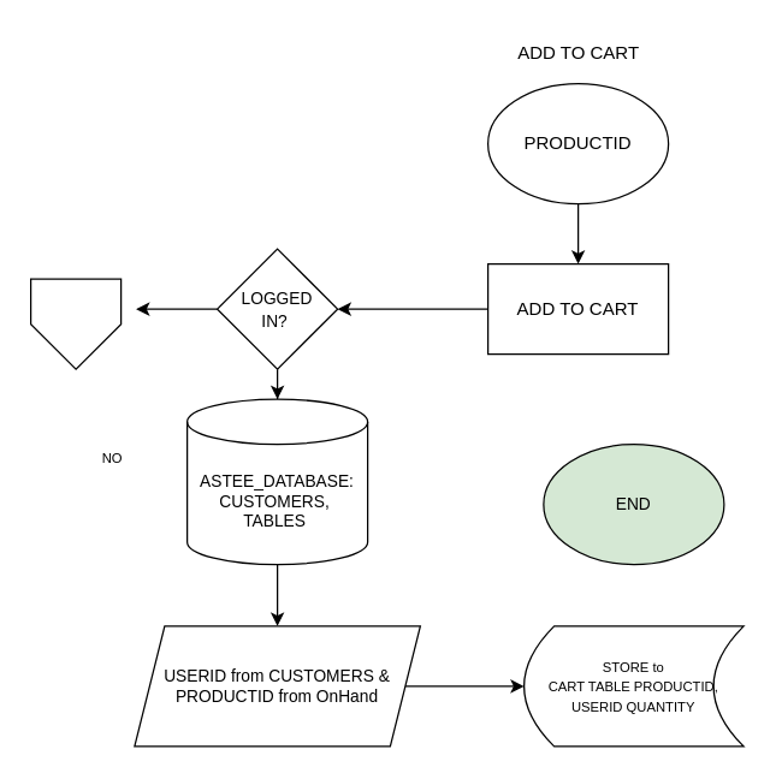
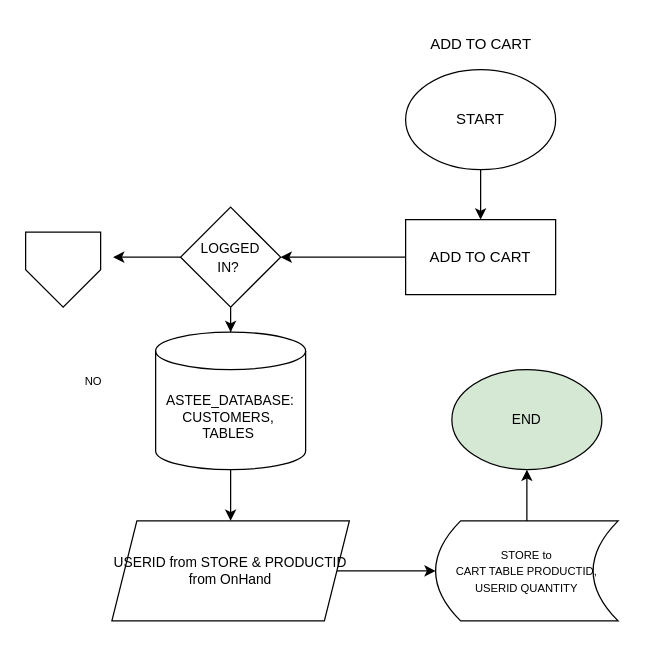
  <mxCell id="0" />
  <mxCell id="1" parent="0" />
  <mxCell id="2" value="" style="edgeStyle=orthogonalEdgeStyle;rounded=0;orthogonalLoop=1;jettySize=auto;html=1;" edge="1" parent="1" source="3" target="6"><mxGeometry relative="1" as="geometry" /></mxCell>
- <mxCell id="3" value="PRODUCTID" style="ellipse;whiteSpace=wrap;html=1;" vertex="1" parent="1"><mxGeometry x="324" y="55" width="120" height="80" as="geometry" /></mxCell>
+ <mxCell id="3" value="START" style="ellipse;whiteSpace=wrap;html=1;" vertex="1" parent="1"><mxGeometry x="324" y="55" width="120" height="80" as="geometry" /></mxCell>
  <mxCell id="4" value="ADD TO CART" style="text;html=1;align=center;verticalAlign=middle;resizable=0;points=[];autosize=1;strokeColor=none;fillColor=none;" vertex="1" parent="1"><mxGeometry x="334" y="20" width="100" height="30" as="geometry" /></mxCell>
  <mxCell id="5" value="" style="edgeStyle=orthogonalEdgeStyle;rounded=0;orthogonalLoop=1;jettySize=auto;html=1;" edge="1" parent="1" source="6" target="9"><mxGeometry relative="1" as="geometry" /></mxCell>
  <mxCell id="6" value="ADD TO CART" style="whiteSpace=wrap;html=1;" vertex="1" parent="1"><mxGeometry x="324" y="175" width="120" height="60" as="geometry" /></mxCell>
  <mxCell id="7" value="" style="edgeStyle=orthogonalEdgeStyle;rounded=0;orthogonalLoop=1;jettySize=auto;html=1;fontSize=11;" edge="1" parent="1" source="9"><mxGeometry relative="1" as="geometry"><mxPoint x="90" y="205" as="targetPoint" /></mxGeometry></mxCell>
  <mxCell id="8" value="" style="edgeStyle=orthogonalEdgeStyle;rounded=0;orthogonalLoop=1;jettySize=auto;html=1;fontSize=11;" edge="1" parent="1" source="9" target="11"><mxGeometry relative="1" as="geometry" /></mxCell>
  <mxCell id="9" value="&lt;font style=&quot;font-size: 11px;&quot;&gt;LOGGED &lt;br&gt;IN?&amp;nbsp;&lt;/font&gt;" style="rhombus;whiteSpace=wrap;html=1;" vertex="1" parent="1"><mxGeometry x="144" y="165" width="80" height="80" as="geometry" /></mxCell>
  <mxCell id="10" value="" style="edgeStyle=orthogonalEdgeStyle;rounded=0;orthogonalLoop=1;jettySize=auto;html=1;fontSize=11;" edge="1" parent="1" source="11" target="13"><mxGeometry relative="1" as="geometry" /></mxCell>
  <mxCell id="11" value="ASTEE_DATABASE: CUSTOMERS,&amp;nbsp; TABLES&amp;nbsp;" style="shape=cylinder3;whiteSpace=wrap;html=1;boundedLbl=1;backgroundOutline=1;size=15;fontSize=11;" vertex="1" parent="1"><mxGeometry x="124" y="265" width="120" height="110" as="geometry" /></mxCell>
  <mxCell id="12" value="" style="edgeStyle=orthogonalEdgeStyle;rounded=0;orthogonalLoop=1;jettySize=auto;html=1;fontSize=11;" edge="1" parent="1" source="13" target="15"><mxGeometry relative="1" as="geometry" /></mxCell>
- <mxCell id="13" value="USERID from CUSTOMERS &amp;amp; PRODUCTID from OnHand" style="shape=parallelogram;perimeter=parallelogramPerimeter;whiteSpace=wrap;html=1;fixedSize=1;fontSize=11;" vertex="1" parent="1"><mxGeometry x="89" y="416" width="190" height="80" as="geometry" /></mxCell>
+ <mxCell id="13" value="USERID from STORE &amp;amp; PRODUCTID from OnHand" style="shape=parallelogram;perimeter=parallelogramPerimeter;whiteSpace=wrap;html=1;fixedSize=1;fontSize=11;" vertex="1" parent="1"><mxGeometry x="89" y="416" width="190" height="80" as="geometry" /></mxCell>
+ <mxCell id="14" value="" style="edgeStyle=orthogonalEdgeStyle;rounded=0;orthogonalLoop=1;jettySize=auto;html=1;fontSize=11;" edge="1" parent="1" source="15" target="16"><mxGeometry relative="1" as="geometry" /></mxCell>
  <mxCell id="15" value="&lt;font style=&quot;font-size: 9px;&quot;&gt;STORE to &lt;br&gt;CART TABLE PRODUCTID, USERID QUANTITY&lt;/font&gt;" style="shape=dataStorage;whiteSpace=wrap;html=1;fixedSize=1;fontSize=11;" vertex="1" parent="1"><mxGeometry x="348" y="416" width="146" height="80" as="geometry" /></mxCell>
  <mxCell id="16" value="END" style="ellipse;whiteSpace=wrap;html=1;fontSize=11;fillColor=#d5e8d4;" vertex="1" parent="1"><mxGeometry x="361" y="295" width="120" height="80" as="geometry" /></mxCell>
  <mxCell id="17" value="NO" style="text;html=1;align=center;verticalAlign=middle;resizable=0;points=[];autosize=1;strokeColor=none;fillColor=none;fontSize=9;" vertex="1" parent="1"><mxGeometry x="54" y="295" width="40" height="20" as="geometry" /></mxCell>
  <mxCell id="18" value="" style="verticalLabelPosition=bottom;verticalAlign=top;html=1;shape=offPageConnector;rounded=0;size=0.5;fontSize=9;" vertex="1" parent="1"><mxGeometry x="20" y="185" width="60" height="60" as="geometry" /></mxCell>
